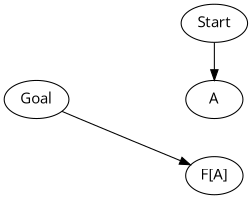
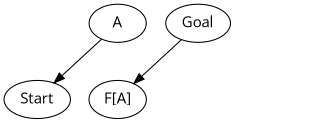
  digraph {
    fontname="Open Sans"
    node [fontname="Open Sans"]
    edge [fontname="Open Sans"]
    A [group=upper]
    Start
    n3 [group=upper label="F[A]"]
    Goal
    n5 [label=PosInt style=invis]
    A -> n3 [style=invis]
-   Start -> A
+   A -> Start
    Goal -> n3
    n5 -> n3 [style=invis]
  }
